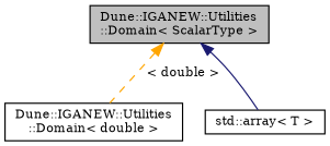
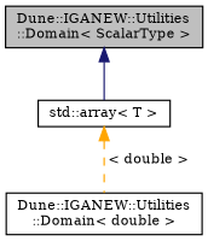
  digraph {
    fontname="DejaVu Serif"
    node [color=black fillcolor=white fontname="DejaVu Serif" fontsize=10 shape=record style=filled]
    edge [dir=back fontname="DejaVu Serif" fontsize=10 labelfontname=Helvetica labelfontsize=10]
    n1 [fillcolor=grey75 fontcolor=black height=0.2 label="Dune::IGANEW::Utilities\l::Domain\< ScalarType \>" width=0.4]
    n2 [height=0.2 label="Dune::IGANEW::Utilities\l::Domain\< double \>" width=0.4]
    n3 [height=0.2 label="std::array\< T \>" width=0.4]
-   n1 -> n2 [color=orange label=" \< double \>" style=dashed]
+   n3 -> n2 [color=orange label=" \< double \>" style=dashed]
    n1 -> n3 [color=midnightblue style=solid]
  }
